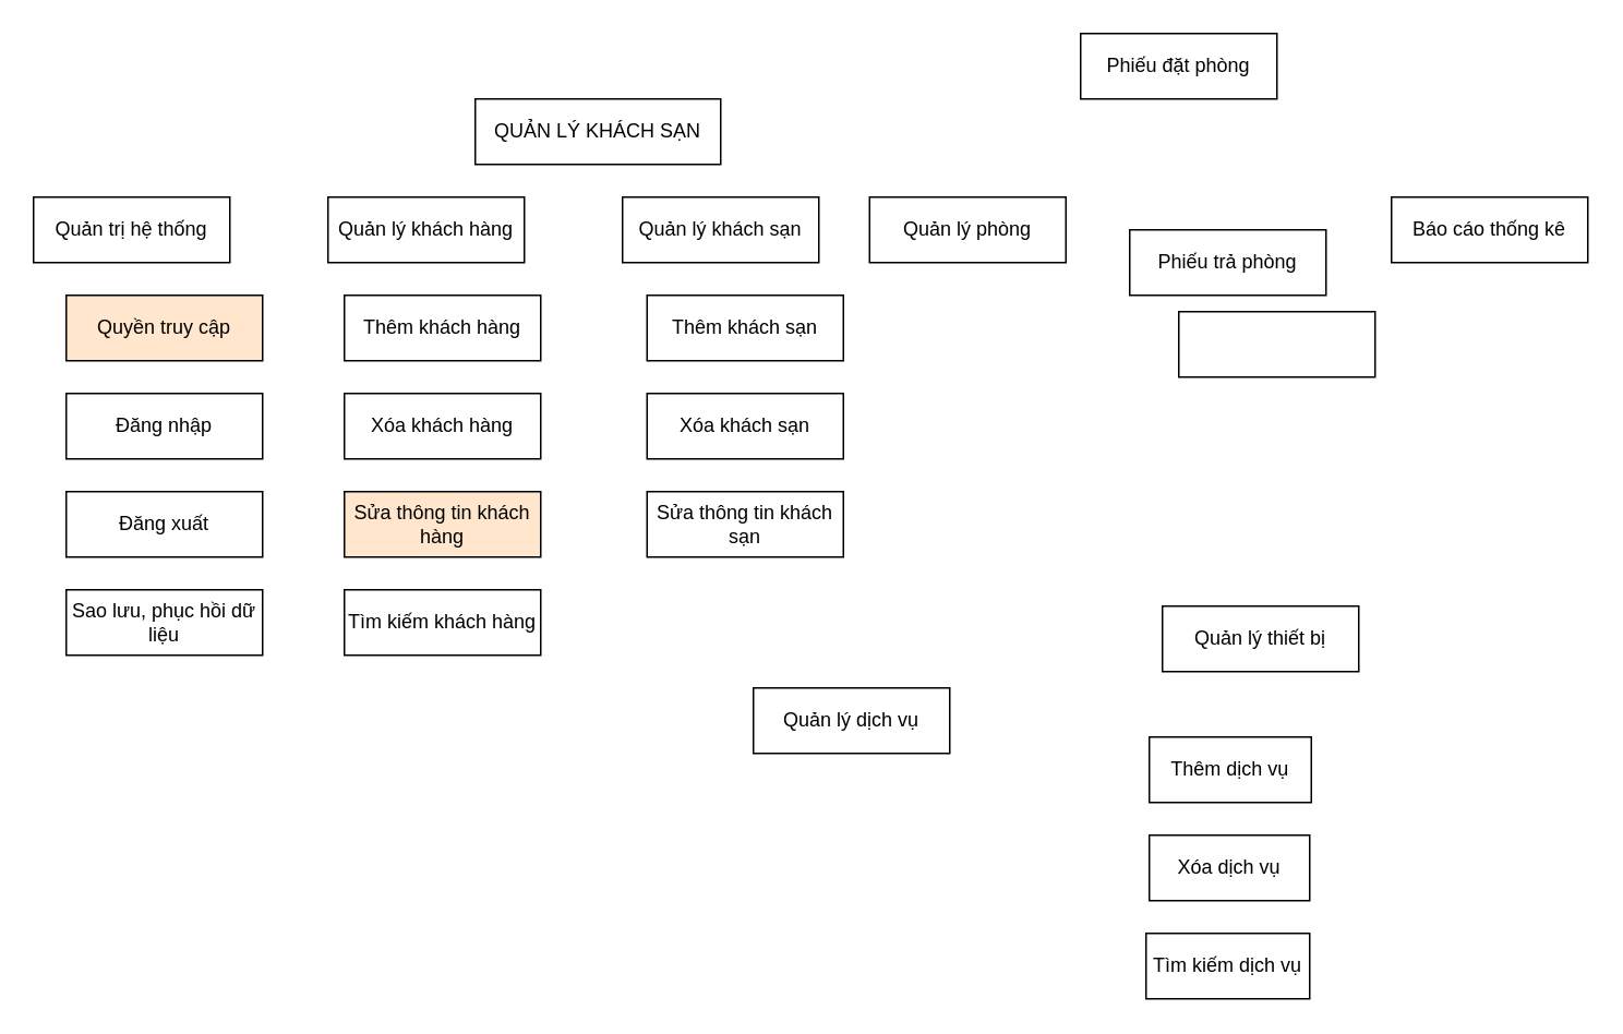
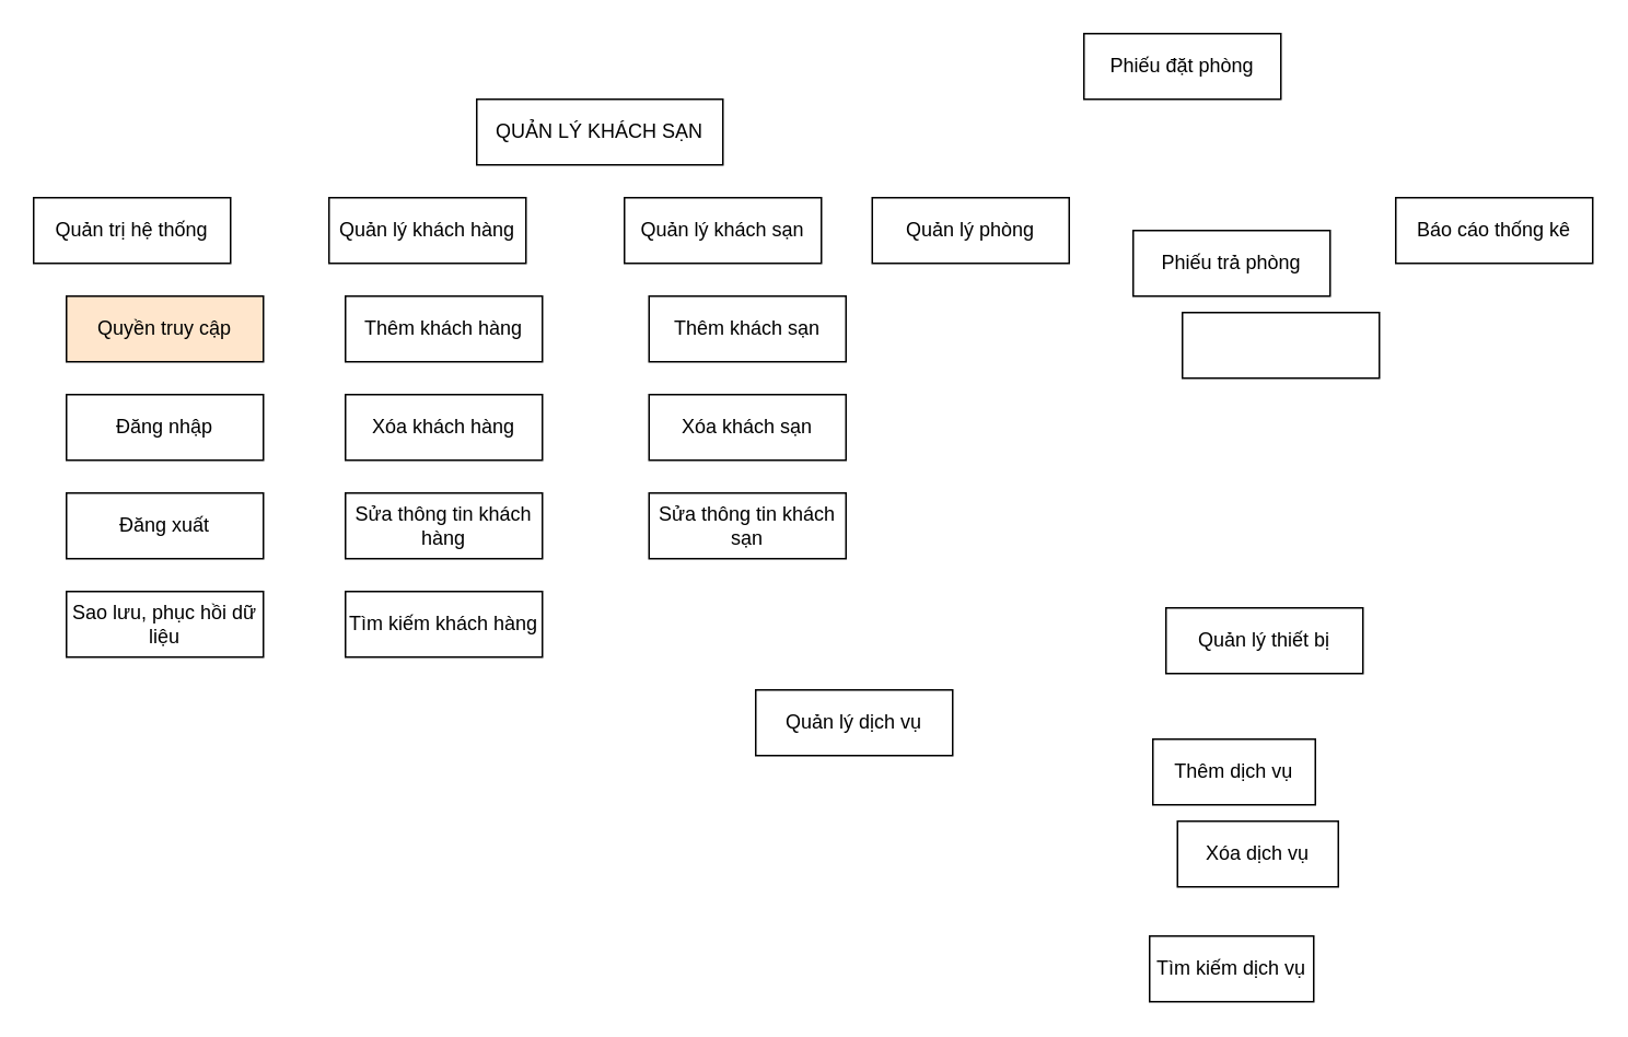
  <mxCell id="0" />
  <mxCell id="1" parent="0" />
  <mxCell id="2" value="QUẢN LÝ KHÁCH SẠN" style="rounded=0;whiteSpace=wrap;html=1;" vertex="1" parent="1"><mxGeometry x="290" y="60" width="150" height="40" as="geometry" /></mxCell>
  <mxCell id="3" value="Quyền truy cập" style="rounded=0;whiteSpace=wrap;html=1;fillColor=#ffe6cc;" vertex="1" parent="1"><mxGeometry x="40" y="180" width="120" height="40" as="geometry" /></mxCell>
  <mxCell id="4" value="Đăng nhập" style="rounded=0;whiteSpace=wrap;html=1;" vertex="1" parent="1"><mxGeometry x="40" y="240" width="120" height="40" as="geometry" /></mxCell>
  <mxCell id="5" value="Đăng xuất" style="rounded=0;whiteSpace=wrap;html=1;" vertex="1" parent="1"><mxGeometry x="40" y="300" width="120" height="40" as="geometry" /></mxCell>
  <mxCell id="6" value="Sao lưu, phục hồi dữ liệu" style="rounded=0;whiteSpace=wrap;html=1;" vertex="1" parent="1"><mxGeometry x="40" y="360" width="120" height="40" as="geometry" /></mxCell>
  <mxCell id="7" value="Quản trị hệ thống" style="rounded=0;whiteSpace=wrap;html=1;" vertex="1" parent="1"><mxGeometry x="20" y="120" width="120" height="40" as="geometry" /></mxCell>
  <mxCell id="8" value="Quản lý khách hàng" style="rounded=0;whiteSpace=wrap;html=1;" vertex="1" parent="1"><mxGeometry x="200" y="120" width="120" height="40" as="geometry" /></mxCell>
  <mxCell id="9" value="Thêm khách hàng" style="rounded=0;whiteSpace=wrap;html=1;" vertex="1" parent="1"><mxGeometry x="210" y="180" width="120" height="40" as="geometry" /></mxCell>
  <mxCell id="10" value="Tìm kiếm khách hàng" style="rounded=0;whiteSpace=wrap;html=1;" vertex="1" parent="1"><mxGeometry x="210" y="360" width="120" height="40" as="geometry" /></mxCell>
  <mxCell id="11" value="Quản lý phòng" style="rounded=0;whiteSpace=wrap;html=1;" vertex="1" parent="1"><mxGeometry x="531" y="120" width="120" height="40" as="geometry" /></mxCell>
  <mxCell id="12" value="Quản lý thiết bị" style="rounded=0;whiteSpace=wrap;html=1;" vertex="1" parent="1"><mxGeometry x="710" y="370" width="120" height="40" as="geometry" /></mxCell>
  <mxCell id="13" value="Báo cáo thống kê" style="rounded=0;whiteSpace=wrap;html=1;" vertex="1" parent="1"><mxGeometry x="850" y="120" width="120" height="40" as="geometry" /></mxCell>
  <mxCell id="14" value="Xóa khách hàng" style="rounded=0;whiteSpace=wrap;html=1;" vertex="1" parent="1"><mxGeometry x="210" y="240" width="120" height="40" as="geometry" /></mxCell>
  <mxCell id="15" value="Quản lý khách sạn" style="rounded=0;whiteSpace=wrap;html=1;" vertex="1" parent="1"><mxGeometry x="380" y="120" width="120" height="40" as="geometry" /></mxCell>
  <mxCell id="16" value="Phiếu đặt phòng" style="rounded=0;whiteSpace=wrap;html=1;" vertex="1" parent="1"><mxGeometry x="660" width="120" height="40" as="geometry" y="20" /></mxCell>
  <mxCell id="17" value="Phiếu trả phòng" style="rounded=0;whiteSpace=wrap;html=1;" vertex="1" parent="1"><mxGeometry x="690" y="140" width="120" height="40" as="geometry" /></mxCell>
- <mxCell id="18" value="Sửa thông tin khách hàng" style="rounded=0;whiteSpace=wrap;html=1;fillColor=#ffe6cc;" vertex="1" parent="1"><mxGeometry x="210" y="300" width="120" height="40" as="geometry" /></mxCell>
+ <mxCell id="18" value="Sửa thông tin khách hàng" style="rounded=0;whiteSpace=wrap;html=1;" vertex="1" parent="1"><mxGeometry x="210" y="300" width="120" height="40" as="geometry" /></mxCell>
  <mxCell id="19" style="edgeStyle=orthogonalEdgeStyle;rounded=0;orthogonalLoop=1;jettySize=auto;html=1;exitX=0.5;exitY=1;exitDx=0;exitDy=0;" edge="1" parent="1" source="18" target="18"><mxGeometry relative="1" as="geometry" /></mxCell>
  <mxCell id="20" value="Quản lý dịch vụ" style="rounded=0;whiteSpace=wrap;html=1;" vertex="1" parent="1"><mxGeometry x="460" y="420" width="120" height="40" as="geometry" /></mxCell>
  <mxCell id="21" value="" style="rounded=0;whiteSpace=wrap;html=1;" vertex="1" parent="1"><mxGeometry x="720" y="190" width="120" height="40" as="geometry" /></mxCell>
  <mxCell id="22" value="Thêm khách sạn" style="rounded=0;whiteSpace=wrap;html=1;" vertex="1" parent="1"><mxGeometry x="395" y="180" width="120" height="40" as="geometry" /></mxCell>
  <mxCell id="23" value="Xóa khách sạn" style="rounded=0;whiteSpace=wrap;html=1;" vertex="1" parent="1"><mxGeometry x="395" y="240" width="120" height="40" as="geometry" /></mxCell>
  <mxCell id="24" value="Sửa thông tin khách sạn" style="rounded=0;whiteSpace=wrap;html=1;" vertex="1" parent="1"><mxGeometry x="395" y="300" width="120" height="40" as="geometry" /></mxCell>
  <mxCell id="25" value="Thêm dịch vụ" style="rounded=0;whiteSpace=wrap;html=1;" vertex="1" parent="1"><mxGeometry x="702" y="450" width="99" height="40" as="geometry" /></mxCell>
- <mxCell id="26" value="Xóa dịch vụ" style="rounded=0;whiteSpace=wrap;html=1;" vertex="1" parent="1"><mxGeometry x="702" y="510" width="98" height="40" as="geometry" /></mxCell>
+ <mxCell id="26" value="Xóa dịch vụ" style="rounded=0;whiteSpace=wrap;html=1;" vertex="1" parent="1"><mxGeometry x="717" y="500" width="98" height="40" as="geometry" /></mxCell>
  <mxCell id="27" value="Tìm kiếm dịch vụ" style="rounded=0;whiteSpace=wrap;html=1;" vertex="1" parent="1"><mxGeometry x="700" y="570" width="100" height="40" as="geometry" /></mxCell>
